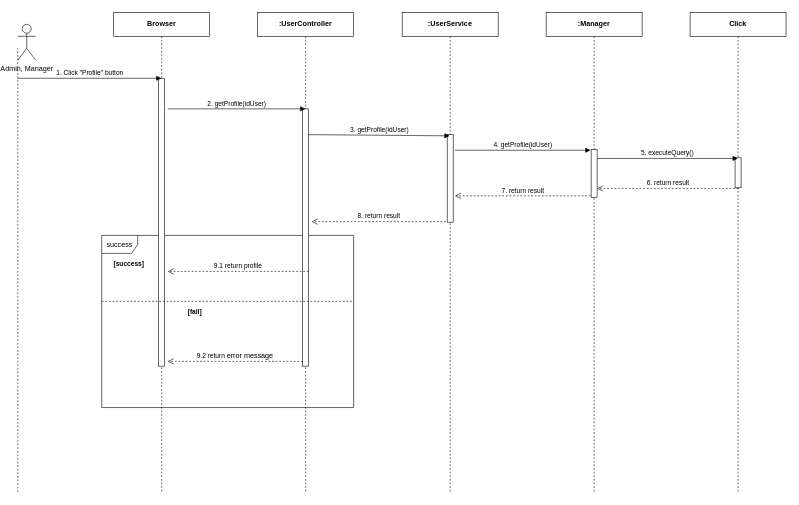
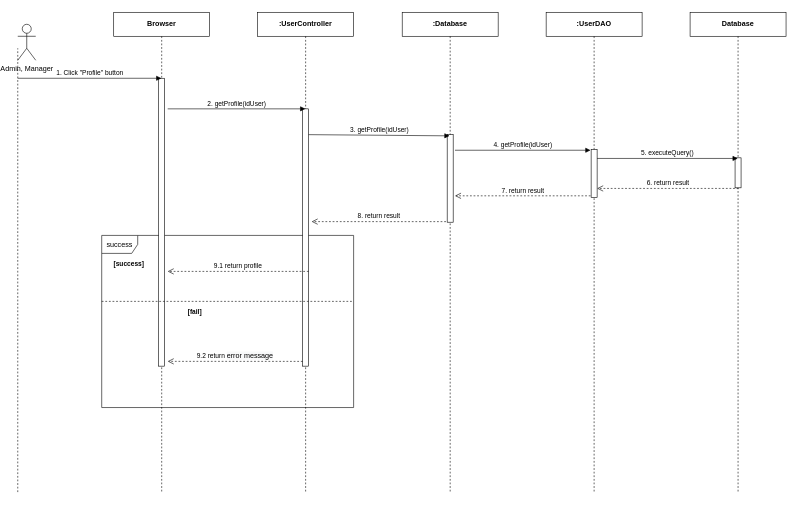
  <mxCell id="0" />
  <mxCell id="1" parent="0" />
  <mxCell id="2" value="success" style="shape=umlFrame;whiteSpace=wrap;html=1;" parent="1" vertex="1"><mxGeometry x="160" y="392" width="420" height="287" as="geometry" /></mxCell>
  <mxCell id="3" value="&lt;b&gt;Browser&lt;/b&gt;" style="shape=umlLifeline;perimeter=lifelinePerimeter;whiteSpace=wrap;html=1;container=1;collapsible=0;recursiveResize=0;outlineConnect=0;" parent="1" vertex="1"><mxGeometry x="180" y="20" width="160" height="800" as="geometry" /></mxCell>
  <mxCell id="4" value="" style="html=1;points=[];perimeter=orthogonalPerimeter;" parent="3" vertex="1"><mxGeometry x="75" y="110" width="10" height="480" as="geometry" /></mxCell>
- <mxCell id="5" value="&lt;b&gt;:Manager&lt;/b&gt;" style="shape=umlLifeline;perimeter=lifelinePerimeter;whiteSpace=wrap;html=1;container=1;collapsible=0;recursiveResize=0;outlineConnect=0;" parent="1" vertex="1"><mxGeometry x="901" y="20" width="160" height="800" as="geometry" /></mxCell>
- <mxCell id="6" value="&lt;b&gt;:UserService&lt;/b&gt;" style="shape=umlLifeline;perimeter=lifelinePerimeter;whiteSpace=wrap;html=1;container=1;collapsible=0;recursiveResize=0;outlineConnect=0;" parent="1" vertex="1"><mxGeometry x="661" y="20" width="160" height="800" as="geometry" /></mxCell>
+ <mxCell id="5" value="&lt;b&gt;:UserDAO&lt;/b&gt;" style="shape=umlLifeline;perimeter=lifelinePerimeter;whiteSpace=wrap;html=1;container=1;collapsible=0;recursiveResize=0;outlineConnect=0;" parent="1" vertex="1"><mxGeometry x="901" y="20" width="160" height="800" as="geometry" /></mxCell>
+ <mxCell id="6" value="&lt;b&gt;:Database&lt;/b&gt;" style="shape=umlLifeline;perimeter=lifelinePerimeter;whiteSpace=wrap;html=1;container=1;collapsible=0;recursiveResize=0;outlineConnect=0;" parent="1" vertex="1"><mxGeometry x="661" y="20" width="160" height="800" as="geometry" /></mxCell>
  <mxCell id="7" value="" style="html=1;points=[];perimeter=orthogonalPerimeter;" parent="6" vertex="1"><mxGeometry x="75" y="204" width="10" height="146" as="geometry" /></mxCell>
  <mxCell id="8" value="&lt;b&gt;:UserController&lt;/b&gt;" style="shape=umlLifeline;perimeter=lifelinePerimeter;whiteSpace=wrap;html=1;container=1;collapsible=0;recursiveResize=0;outlineConnect=0;" parent="1" vertex="1"><mxGeometry x="420" y="20" width="160" height="800" as="geometry" /></mxCell>
  <mxCell id="9" value="" style="html=1;points=[];perimeter=orthogonalPerimeter;" parent="8" vertex="1"><mxGeometry x="75" y="161" width="10" height="429" as="geometry" /></mxCell>
  <mxCell id="10" value="1. Click &quot;Profile&quot; button" style="html=1;verticalAlign=bottom;endArrow=block;" parent="1" target="3" edge="1"><mxGeometry width="80" relative="1" as="geometry"><mxPoint x="20" y="130" as="sourcePoint" /><mxPoint x="100" y="130" as="targetPoint" /></mxGeometry></mxCell>
  <mxCell id="11" value="2. getProfile(idUser)" style="html=1;verticalAlign=bottom;endArrow=block;" parent="1" edge="1"><mxGeometry width="80" relative="1" as="geometry"><mxPoint x="270" y="181" as="sourcePoint" /><mxPoint x="499.5" y="181" as="targetPoint" /></mxGeometry></mxCell>
  <mxCell id="12" value="3. getProfile(idUser)" style="html=1;verticalAlign=bottom;endArrow=block;" parent="1" edge="1"><mxGeometry relative="1" as="geometry"><mxPoint x="505" y="224" as="sourcePoint" /><mxPoint x="740" y="226" as="targetPoint" /></mxGeometry></mxCell>
  <mxCell id="13" value="" style="html=1;points=[];perimeter=orthogonalPerimeter;" parent="1" vertex="1"><mxGeometry x="976" y="249" width="10" height="80" as="geometry" /></mxCell>
  <mxCell id="14" value="4. getProfile(idUser)" style="html=1;verticalAlign=bottom;endArrow=block;entryX=0;entryY=0;" parent="1" edge="1"><mxGeometry relative="1" as="geometry"><mxPoint x="749" y="250" as="sourcePoint" /><mxPoint x="975" y="250" as="targetPoint" /></mxGeometry></mxCell>
  <mxCell id="15" value="7. return result" style="html=1;verticalAlign=bottom;endArrow=open;dashed=1;endSize=8;exitX=0;exitY=0.95;" parent="1" edge="1"><mxGeometry relative="1" as="geometry"><mxPoint x="749" y="326" as="targetPoint" /><mxPoint x="975" y="326" as="sourcePoint" /></mxGeometry></mxCell>
  <mxCell id="16" value="9.2 return&amp;nbsp;&lt;span style=&quot;font-size: 12px ; background-color: rgb(248 , 249 , 250)&quot;&gt;error message&lt;/span&gt;" style="html=1;verticalAlign=bottom;endArrow=open;dashed=1;endSize=8;" parent="1" edge="1"><mxGeometry relative="1" as="geometry"><mxPoint x="495" y="602.06" as="sourcePoint" /><mxPoint x="270" y="602" as="targetPoint" /></mxGeometry></mxCell>
  <mxCell id="17" value="9.1 return profile" style="html=1;verticalAlign=bottom;endArrow=open;dashed=1;endSize=8;" parent="1" edge="1"><mxGeometry relative="1" as="geometry"><mxPoint x="505" y="452" as="sourcePoint" /><mxPoint x="270" y="452" as="targetPoint" /></mxGeometry></mxCell>
  <mxCell id="18" value="8. return result" style="html=1;verticalAlign=bottom;endArrow=open;dashed=1;endSize=8;entryX=1.1;entryY=0.824;entryDx=0;entryDy=0;entryPerimeter=0;" parent="1" edge="1"><mxGeometry relative="1" as="geometry"><mxPoint x="734" y="369.04" as="sourcePoint" /><mxPoint x="510" y="369" as="targetPoint" /></mxGeometry></mxCell>
  <mxCell id="19" value="" style="endArrow=none;dashed=1;html=1;" parent="1" edge="1"><mxGeometry width="50" height="50" relative="1" as="geometry"><mxPoint x="160" y="502" as="sourcePoint" /><mxPoint x="580" y="502" as="targetPoint" /></mxGeometry></mxCell>
- <mxCell id="20" value="&lt;b&gt;Click&lt;/b&gt;" style="shape=umlLifeline;perimeter=lifelinePerimeter;whiteSpace=wrap;html=1;container=1;collapsible=0;recursiveResize=0;outlineConnect=0;" parent="1" vertex="1"><mxGeometry x="1141" y="20" width="160" height="800" as="geometry" /></mxCell>
+ <mxCell id="20" value="&lt;b&gt;Database&lt;/b&gt;" style="shape=umlLifeline;perimeter=lifelinePerimeter;whiteSpace=wrap;html=1;container=1;collapsible=0;recursiveResize=0;outlineConnect=0;" parent="1" vertex="1"><mxGeometry x="1141" y="20" width="160" height="800" as="geometry" /></mxCell>
  <mxCell id="21" value="" style="html=1;points=[];perimeter=orthogonalPerimeter;" parent="20" vertex="1"><mxGeometry x="75" y="242.67" width="10" height="50" as="geometry" /></mxCell>
  <mxCell id="22" value="5. executeQuery()" style="html=1;verticalAlign=bottom;endArrow=block;" parent="1" edge="1"><mxGeometry relative="1" as="geometry"><mxPoint x="986.004" y="263.67" as="sourcePoint" /><mxPoint x="1220.5" y="263.67" as="targetPoint" /></mxGeometry></mxCell>
  <mxCell id="23" value="6. return result" style="html=1;verticalAlign=bottom;endArrow=open;dashed=1;endSize=8;exitX=0;exitY=0.95;" parent="1" edge="1"><mxGeometry relative="1" as="geometry"><mxPoint x="986.004" y="313.67" as="targetPoint" /><mxPoint x="1221.68" y="313.67" as="sourcePoint" /></mxGeometry></mxCell>
  <mxCell id="24" value="&lt;span style=&quot;font-size: 11px ; background-color: rgb(255 , 255 , 255)&quot;&gt;&lt;b&gt;[success]&lt;/b&gt;&lt;/span&gt;" style="text;html=1;align=center;verticalAlign=middle;resizable=0;points=[];autosize=1;" parent="1" vertex="1"><mxGeometry x="170" y="429" width="70" height="20" as="geometry" /></mxCell>
  <mxCell id="25" value="&lt;span style=&quot;font-size: 11px ; background-color: rgb(255 , 255 , 255)&quot;&gt;&lt;b&gt;[fail]&lt;/b&gt;&lt;/span&gt;" style="text;html=1;align=center;verticalAlign=middle;resizable=0;points=[];autosize=1;" parent="1" vertex="1"><mxGeometry x="295" y="509" width="40" height="20" as="geometry" /></mxCell>
  <mxCell id="26" value="Admin, Manager" style="shape=umlActor;verticalLabelPosition=bottom;verticalAlign=top;html=1;outlineConnect=0;rounded=0;glass=0;sketch=0;fillColor=none;" vertex="1" parent="1"><mxGeometry x="20" y="40" width="30" height="60" as="geometry" /></mxCell>
  <mxCell id="27" value="" style="endArrow=none;dashed=1;html=1;" edge="1" parent="1"><mxGeometry width="50" height="50" relative="1" as="geometry"><mxPoint x="20" y="820" as="sourcePoint" /><mxPoint x="20" y="80" as="targetPoint" /></mxGeometry></mxCell>
